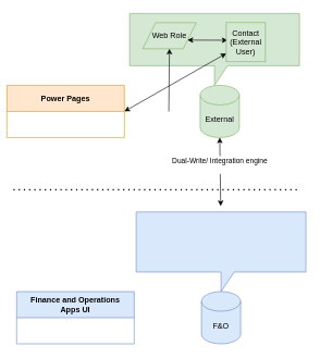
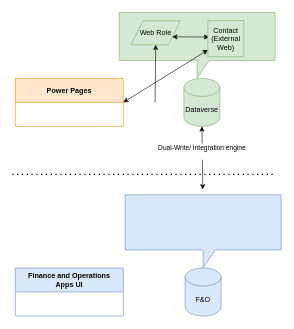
  <mxCell id="0" />
  <mxCell id="1" parent="0" />
  <mxCell id="2" value="" style="shape=callout;whiteSpace=wrap;html=1;perimeter=calloutPerimeter;fillColor=#d5e8d4;strokeColor=#82b366;" parent="1" vertex="1"><mxGeometry x="198" y="20" width="260" height="110" as="geometry" /></mxCell>
  <mxCell id="3" value="" style="endArrow=none;dashed=1;html=1;dashPattern=1 3;strokeWidth=2;" parent="1" edge="1"><mxGeometry width="50" height="50" relative="1" as="geometry"><mxPoint x="20" y="290" as="sourcePoint" /><mxPoint x="460" y="290" as="targetPoint" /></mxGeometry></mxCell>
  <mxCell id="4" value="F&amp;amp;O" style="shape=cylinder3;whiteSpace=wrap;html=1;boundedLbl=1;backgroundOutline=1;size=15;fillColor=#dae8fc;strokeColor=#6c8ebf;" parent="1" vertex="1"><mxGeometry x="308" y="446" width="60" height="80" as="geometry" /></mxCell>
  <mxCell id="5" value="Finance and Operations &lt;br&gt;Apps UI" style="swimlane;whiteSpace=wrap;html=1;startSize=40;fillColor=#dae8fc;strokeColor=#6c8ebf;" parent="1" vertex="1"><mxGeometry x="25" y="446" width="180" height="80" as="geometry"><mxRectangle x="270" y="650" width="180" height="40" as="alternateBounds" /></mxGeometry></mxCell>
- <mxCell id="6" value="External" style="shape=cylinder3;whiteSpace=wrap;html=1;boundedLbl=1;backgroundOutline=1;size=15;fillColor=#d5e8d4;strokeColor=#82b366;" parent="1" vertex="1"><mxGeometry x="306" y="130" width="60" height="80" as="geometry" /></mxCell>
+ <mxCell id="6" value="Dataverse" style="shape=cylinder3;whiteSpace=wrap;html=1;boundedLbl=1;backgroundOutline=1;size=15;fillColor=#d5e8d4;strokeColor=#82b366;" parent="1" vertex="1"><mxGeometry x="306" y="130" width="60" height="80" as="geometry" /></mxCell>
  <mxCell id="7" value="" style="endArrow=classic;startArrow=classic;html=1;entryX=0.5;entryY=1;entryDx=0;entryDy=0;entryPerimeter=0;" parent="1" target="6" edge="1"><mxGeometry width="50" height="50" relative="1" as="geometry"><mxPoint x="337.448" y="315" as="sourcePoint" /><mxPoint x="348" y="450" as="targetPoint" /></mxGeometry></mxCell>
  <mxCell id="8" value="Dual-Write/ Integration&amp;nbsp;engine&lt;br&gt;&amp;nbsp;" style="edgeLabel;html=1;align=center;verticalAlign=middle;resizable=0;points=[];" parent="7" vertex="1" connectable="0"><mxGeometry x="0.225" y="1" relative="1" as="geometry"><mxPoint as="offset" /></mxGeometry></mxCell>
- <mxCell id="9" value="Power Pages" style="swimlane;whiteSpace=wrap;html=1;startSize=40;fillColor=#ffe6cc;strokeColor=#d79b00;" parent="1" vertex="1"><mxGeometry x="10" y="130" width="180" height="80" as="geometry"><mxRectangle x="270" y="650" width="180" height="40" as="alternateBounds" /></mxGeometry></mxCell>
+ <mxCell id="9" value="Power Pages" style="swimlane;whiteSpace=wrap;html=1;startSize=40;fillColor=#ffe6cc;strokeColor=#d79b00;" parent="1" vertex="1"><mxGeometry x="25" y="130" width="180" height="80" as="geometry"><mxRectangle x="270" y="650" width="180" height="40" as="alternateBounds" /></mxGeometry></mxCell>
  <mxCell id="10" value="" style="endArrow=classic;startArrow=classic;html=1;exitX=1;exitY=0.5;exitDx=0;exitDy=0;" parent="1" source="9" target="14" edge="1"><mxGeometry width="50" height="50" relative="1" as="geometry"><mxPoint x="108" y="210" as="sourcePoint" /><mxPoint x="158" y="160" as="targetPoint" /></mxGeometry></mxCell>
  <mxCell id="11" value="Web Role" style="shape=parallelogram;perimeter=parallelogramPerimeter;whiteSpace=wrap;html=1;fixedSize=1;fillColor=#d5e8d4;strokeColor=#82b366;" parent="1" vertex="1"><mxGeometry x="218" y="34" width="82" height="40" as="geometry" /></mxCell>
  <mxCell id="12" value="" style="endArrow=classic;html=1;entryX=0.5;entryY=1;entryDx=0;entryDy=0;" parent="1" target="11" edge="1"><mxGeometry width="50" height="50" relative="1" as="geometry"><mxPoint x="258" y="170" as="sourcePoint" /><mxPoint x="158" y="160" as="targetPoint" /></mxGeometry></mxCell>
  <mxCell id="13" value="" style="endArrow=classic;startArrow=classic;html=1;entryX=0;entryY=0.5;entryDx=0;entryDy=0;exitX=1;exitY=0.75;exitDx=0;exitDy=0;" parent="1" source="11" edge="1"><mxGeometry width="50" height="50" relative="1" as="geometry"><mxPoint x="108" y="210" as="sourcePoint" /><mxPoint x="348" y="61" as="targetPoint" /></mxGeometry></mxCell>
- <mxCell id="14" value="Contact&lt;br&gt;(External User)" style="whiteSpace=wrap;html=1;aspect=fixed;fillColor=#d5e8d4;strokeColor=#82b366;gradientColor=none;fillStyle=auto;shadow=0;glass=0;rounded=0;" vertex="1" parent="1"><mxGeometry x="346" y="34" width="60" height="60" as="geometry" /></mxCell>
+ <mxCell id="14" value="Contact&lt;br&gt;(External Web)" style="whiteSpace=wrap;html=1;aspect=fixed;fillColor=#d5e8d4;strokeColor=#82b366;gradientColor=none;fillStyle=auto;shadow=0;glass=0;rounded=0;" vertex="1" parent="1"><mxGeometry x="346" y="34" width="60" height="60" as="geometry" /></mxCell>
  <mxCell id="15" value="" style="shape=callout;whiteSpace=wrap;html=1;perimeter=calloutPerimeter;fillColor=#dae8fc;strokeColor=#6c8ebf;" vertex="1" parent="1"><mxGeometry x="208" y="324" width="260" height="122" as="geometry" /></mxCell>
